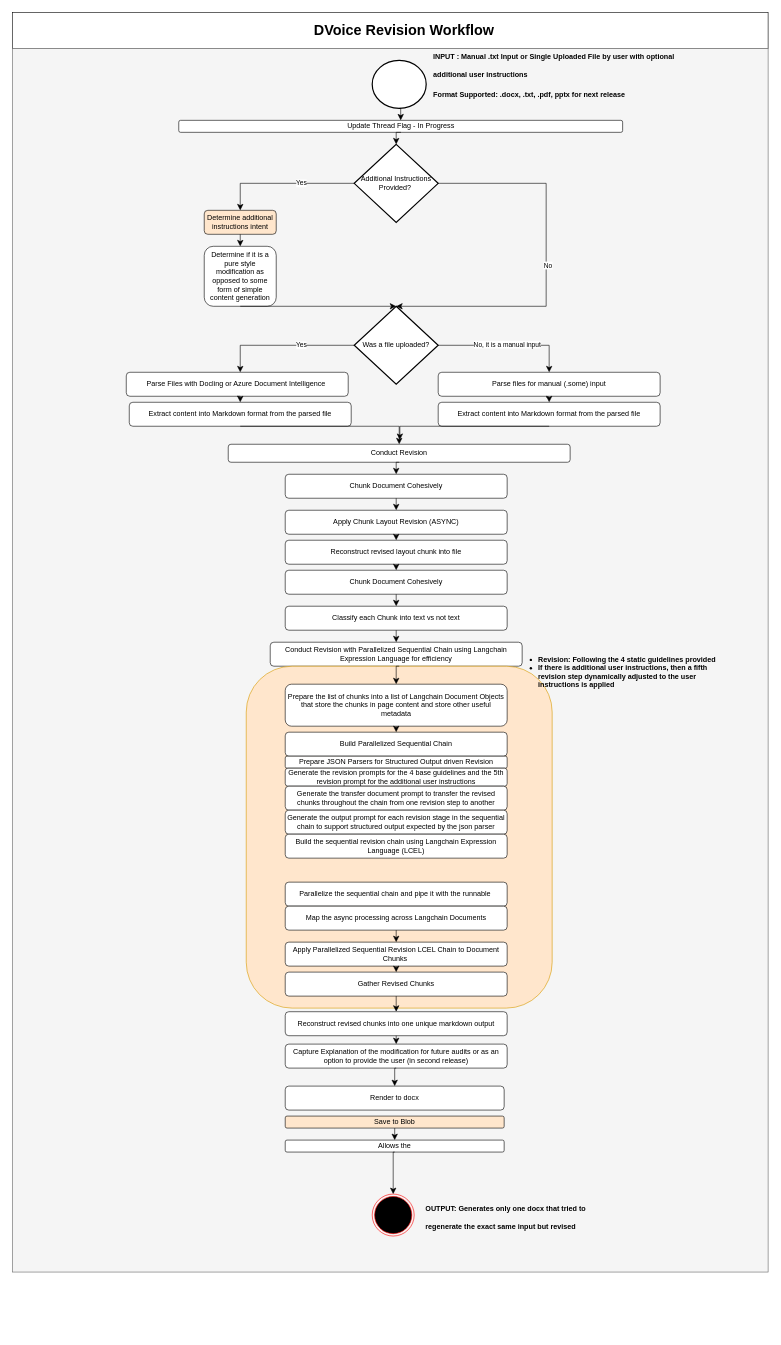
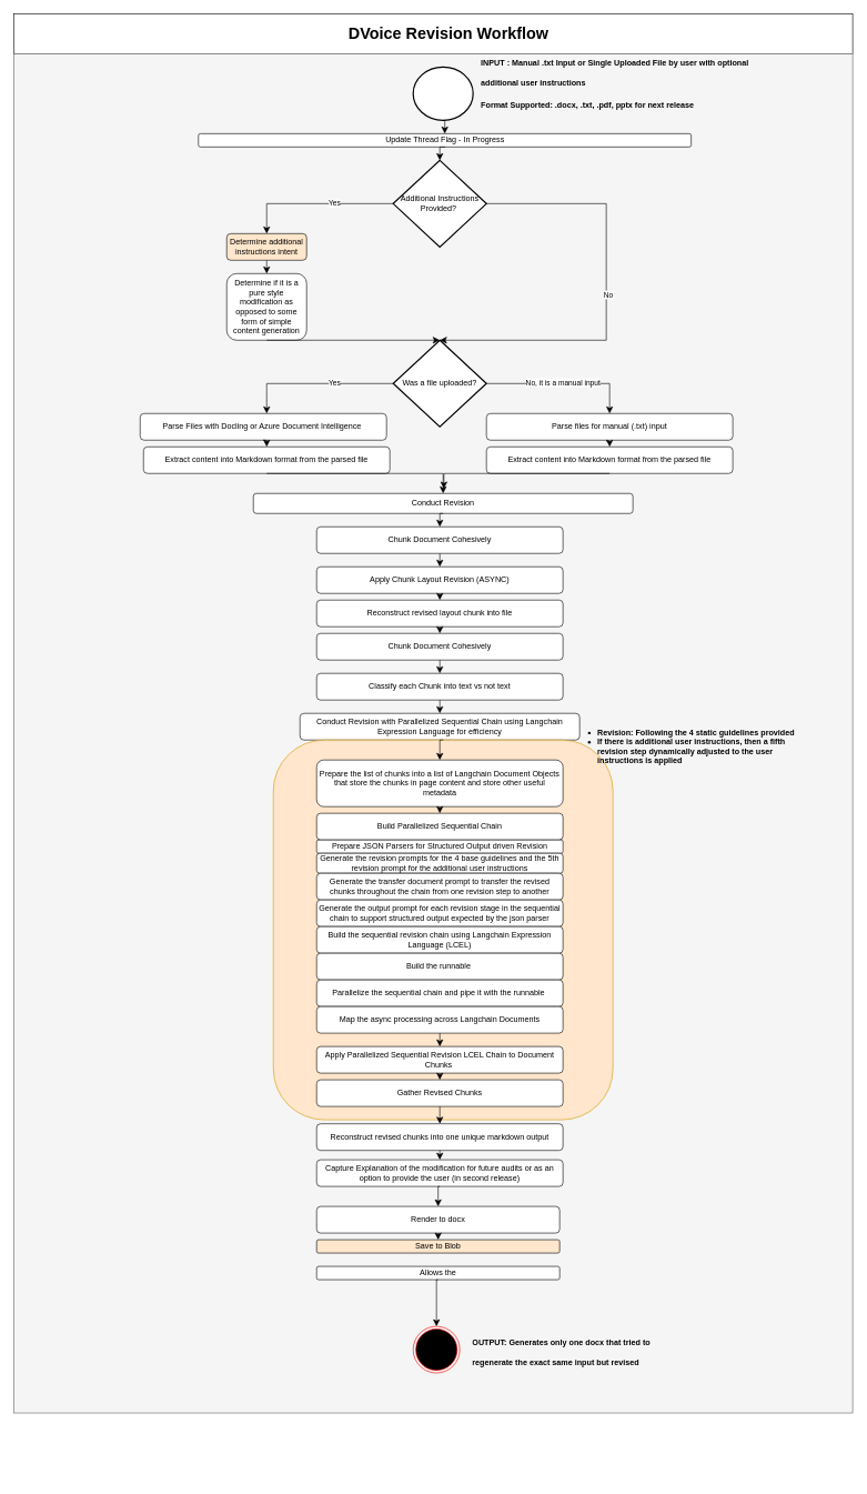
  <mxCell id="0" />
  <mxCell id="1" parent="0" />
  <mxCell id="2" value="&lt;b&gt;&lt;font style=&quot;font-size: 24px;&quot;&gt;&lt;span style=&quot;white-space: pre;&quot;&gt;&#09;&lt;/span&gt;DVoice Revision Workflow&amp;nbsp;&lt;/font&gt;&lt;/b&gt;" style="rounded=0;whiteSpace=wrap;html=1;" vertex="1" parent="1"><mxGeometry x="20" width="1260" height="60" as="geometry" y="20" /></mxCell>
  <mxCell id="3" value="" style="rounded=0;whiteSpace=wrap;html=1;fillColor=#f5f5f5;fontColor=#333333;strokeColor=#666666;" vertex="1" parent="1"><mxGeometry x="20" y="80" width="1260" height="2040" as="geometry" /></mxCell>
  <mxCell id="4" value="" style="strokeWidth=2;html=1;shape=mxgraph.flowchart.start_2;whiteSpace=wrap;" vertex="1" parent="1"><mxGeometry x="620" y="100" width="90" height="80" as="geometry" /></mxCell>
  <mxCell id="5" value="Update Thread Flag - In Progress" style="rounded=1;whiteSpace=wrap;html=1;" vertex="1" parent="1"><mxGeometry x="297.5" y="200" width="740" height="20" as="geometry" /></mxCell>
  <mxCell id="6" value="Additional Instructions Provided?&amp;nbsp;" style="strokeWidth=2;html=1;shape=mxgraph.flowchart.decision;whiteSpace=wrap;" vertex="1" parent="1"><mxGeometry x="590" y="240" width="140" height="130" as="geometry" /></mxCell>
  <mxCell id="7" value="" style="edgeStyle=segmentEdgeStyle;endArrow=classic;html=1;curved=0;rounded=0;endSize=8;startSize=8;exitX=0;exitY=0.5;exitDx=0;exitDy=0;exitPerimeter=0;entryX=0.5;entryY=0;entryDx=0;entryDy=0;" edge="1" parent="1" source="6" target="11"><mxGeometry width="50" height="50" relative="1" as="geometry"><mxPoint x="580" y="300" as="sourcePoint" /><mxPoint x="400" y="345" as="targetPoint" /><Array as="points" /></mxGeometry></mxCell>
  <mxCell id="8" value="Yes" style="edgeLabel;html=1;align=center;verticalAlign=middle;resizable=0;points=[];" vertex="1" connectable="0" parent="7"><mxGeometry x="-0.244" y="-1" relative="1" as="geometry"><mxPoint as="offset" /></mxGeometry></mxCell>
  <mxCell id="9" value="" style="edgeStyle=segmentEdgeStyle;endArrow=classic;html=1;curved=0;rounded=0;endSize=8;startSize=8;exitX=1;exitY=0.5;exitDx=0;exitDy=0;exitPerimeter=0;entryX=0.5;entryY=0;entryDx=0;entryDy=0;entryPerimeter=0;" edge="1" parent="1" source="6" target="13"><mxGeometry width="50" height="50" relative="1" as="geometry"><mxPoint x="740" y="300" as="sourcePoint" /><mxPoint x="910" y="350" as="targetPoint" /><Array as="points"><mxPoint x="910" y="305" /><mxPoint x="910" y="510" /></Array></mxGeometry></mxCell>
  <mxCell id="10" value="No" style="edgeLabel;html=1;align=center;verticalAlign=middle;resizable=0;points=[];" vertex="1" connectable="0" parent="9"><mxGeometry x="-0.006" y="2" relative="1" as="geometry"><mxPoint as="offset" /></mxGeometry></mxCell>
  <mxCell id="11" value="Determine additional instructions intent" style="rounded=1;whiteSpace=wrap;html=1;fillColor=#ffe6cc;" vertex="1" parent="1"><mxGeometry x="340" y="350" width="120" height="40" as="geometry" /></mxCell>
  <mxCell id="12" value="Determine if it is a pure style modification as opposed to some form of simple content generation" style="rounded=1;whiteSpace=wrap;html=1;" vertex="1" parent="1"><mxGeometry x="340" y="410" width="120" height="100" as="geometry" /></mxCell>
  <mxCell id="13" value="Was a file uploaded?" style="strokeWidth=2;html=1;shape=mxgraph.flowchart.decision;whiteSpace=wrap;" vertex="1" parent="1"><mxGeometry x="590" y="510" width="140" height="130" as="geometry" /></mxCell>
  <mxCell id="14" value="" style="edgeStyle=segmentEdgeStyle;endArrow=classic;html=1;curved=0;rounded=0;endSize=8;startSize=8;exitX=0;exitY=0.5;exitDx=0;exitDy=0;exitPerimeter=0;entryX=0.5;entryY=0;entryDx=0;entryDy=0;" edge="1" parent="1" source="13"><mxGeometry width="50" height="50" relative="1" as="geometry"><mxPoint x="590" y="580" as="sourcePoint" /><mxPoint x="400" y="620" as="targetPoint" /><Array as="points" /></mxGeometry></mxCell>
  <mxCell id="15" value="Yes" style="edgeLabel;html=1;align=center;verticalAlign=middle;resizable=0;points=[];" vertex="1" connectable="0" parent="14"><mxGeometry x="-0.244" y="-1" relative="1" as="geometry"><mxPoint as="offset" /></mxGeometry></mxCell>
  <mxCell id="16" value="" style="edgeStyle=segmentEdgeStyle;endArrow=classic;html=1;curved=0;rounded=0;endSize=8;startSize=8;exitX=1;exitY=0.5;exitDx=0;exitDy=0;exitPerimeter=0;entryX=0.5;entryY=0;entryDx=0;entryDy=0;" edge="1" parent="1" source="13" target="20"><mxGeometry width="50" height="50" relative="1" as="geometry"><mxPoint x="730" y="570.04" as="sourcePoint" /><mxPoint x="910" y="615.04" as="targetPoint" /><Array as="points"><mxPoint x="915" y="575" /></Array></mxGeometry></mxCell>
  <mxCell id="17" value="No, it is a manual input" style="edgeLabel;html=1;align=center;verticalAlign=middle;resizable=0;points=[];" vertex="1" connectable="0" parent="16"><mxGeometry x="-0.006" y="2" relative="1" as="geometry"><mxPoint as="offset" /></mxGeometry></mxCell>
  <mxCell id="18" value="Parse Files with Docling or Azure Document Intelligence&amp;nbsp;" style="rounded=1;whiteSpace=wrap;html=1;" vertex="1" parent="1"><mxGeometry x="210" y="620" width="370" height="40" as="geometry" /></mxCell>
  <mxCell id="19" value="Extract content into Markdown format from the parsed file" style="rounded=1;whiteSpace=wrap;html=1;" vertex="1" parent="1"><mxGeometry x="215" y="670" width="370" height="40" as="geometry" /></mxCell>
- <mxCell id="20" value="Parse files for manual (.some) input" style="rounded=1;whiteSpace=wrap;html=1;" vertex="1" parent="1"><mxGeometry x="730" y="620" width="370" height="40" as="geometry" /></mxCell>
+ <mxCell id="20" value="Parse files for manual (.txt) input" style="rounded=1;whiteSpace=wrap;html=1;" vertex="1" parent="1"><mxGeometry x="730" y="620" width="370" height="40" as="geometry" /></mxCell>
  <mxCell id="21" value="Extract content into Markdown format from the parsed file" style="rounded=1;whiteSpace=wrap;html=1;" vertex="1" parent="1"><mxGeometry x="730" y="670" width="370" height="40" as="geometry" /></mxCell>
  <mxCell id="22" value="Conduct Revision" style="rounded=1;whiteSpace=wrap;html=1;" vertex="1" parent="1"><mxGeometry x="380" y="740" width="570" height="30" as="geometry" /></mxCell>
  <mxCell id="23" value="Chunk Document Cohesively" style="rounded=1;whiteSpace=wrap;html=1;" vertex="1" parent="1"><mxGeometry x="475" y="790" width="370" height="40" as="geometry" /></mxCell>
  <mxCell id="24" value="Apply Chunk Layout Revision (ASYNC)" style="rounded=1;whiteSpace=wrap;html=1;" vertex="1" parent="1"><mxGeometry x="475" y="850" width="370" height="40" as="geometry" /></mxCell>
  <mxCell id="25" value="Reconstruct revised layout chunk into file" style="rounded=1;whiteSpace=wrap;html=1;" vertex="1" parent="1"><mxGeometry x="475" y="900" width="370" height="40" as="geometry" /></mxCell>
  <mxCell id="26" value="Chunk Document Cohesively" style="rounded=1;whiteSpace=wrap;html=1;" vertex="1" parent="1"><mxGeometry x="475" y="950" width="370" height="40" as="geometry" /></mxCell>
  <mxCell id="27" value="Classify each Chunk into text vs not text" style="rounded=1;whiteSpace=wrap;html=1;" vertex="1" parent="1"><mxGeometry x="475" y="1010" width="370" height="40" as="geometry" /></mxCell>
  <mxCell id="28" value="Conduct Revision with Parallelized Sequential Chain using Langchain Expression Language for efficiency" style="rounded=1;whiteSpace=wrap;html=1;" vertex="1" parent="1"><mxGeometry x="450" y="1070" width="420" height="40" as="geometry" /></mxCell>
  <mxCell id="29" value="" style="rounded=1;whiteSpace=wrap;html=1;fillColor=#ffe6cc;strokeColor=#d79b00;" vertex="1" parent="1"><mxGeometry x="410" y="1110" width="510" height="570" as="geometry" /></mxCell>
  <mxCell id="30" value="Prepare the list of chunks into a list of Langchain Document Objects that store the chunks in page content and store other useful metadata" style="rounded=1;whiteSpace=wrap;html=1;" vertex="1" parent="1"><mxGeometry x="475" y="1140" width="370" height="70" as="geometry" /></mxCell>
  <mxCell id="31" value="&lt;div&gt;&lt;span style=&quot;background-color: initial;&quot;&gt;Build Parallelized Sequential Chain&lt;/span&gt;&lt;br&gt;&lt;/div&gt;" style="rounded=1;whiteSpace=wrap;html=1;" vertex="1" parent="1"><mxGeometry x="475" y="1220" width="370" height="40" as="geometry" /></mxCell>
  <mxCell id="32" value="&lt;div&gt;Prepare JSON Parsers for Structured Output driven Revision&lt;/div&gt;" style="rounded=1;whiteSpace=wrap;html=1;" vertex="1" parent="1"><mxGeometry x="475" y="1260" width="370" height="20" as="geometry" /></mxCell>
  <mxCell id="33" value="Generate the revision prompts for the 4 base guidelines and the 5th revision prompt for the additional user instructions" style="rounded=1;whiteSpace=wrap;html=1;" vertex="1" parent="1"><mxGeometry x="475" y="1280" width="370" height="30" as="geometry" /></mxCell>
  <mxCell id="34" value="Generate the transfer document prompt to transfer the revised chunks throughout the chain from one revision step to another" style="rounded=1;whiteSpace=wrap;html=1;" vertex="1" parent="1"><mxGeometry x="475" y="1310" width="370" height="40" as="geometry" /></mxCell>
  <mxCell id="35" value="Generate the output prompt for each revision stage in the sequential chain to support structured output expected by the json parser" style="rounded=1;whiteSpace=wrap;html=1;" vertex="1" parent="1"><mxGeometry x="475" y="1350" width="370" height="40" as="geometry" /></mxCell>
  <mxCell id="36" value="Build the sequential revision chain using Langchain Expression Language (LCEL)" style="rounded=1;whiteSpace=wrap;html=1;" vertex="1" parent="1"><mxGeometry x="475" y="1390" width="370" height="40" as="geometry" /></mxCell>
+ <mxCell id="37" value="Build the runnable&amp;nbsp;" style="rounded=1;whiteSpace=wrap;html=1;" vertex="1" parent="1"><mxGeometry x="475" y="1430" width="370" height="40" as="geometry" /></mxCell>
  <mxCell id="38" value="Parallelize the sequential chain and pipe it with the runnable&amp;nbsp;" style="rounded=1;whiteSpace=wrap;html=1;" vertex="1" parent="1"><mxGeometry x="475" y="1470" width="370" height="40" as="geometry" /></mxCell>
  <mxCell id="39" value="Map the async processing across Langchain Documents" style="rounded=1;whiteSpace=wrap;html=1;" vertex="1" parent="1"><mxGeometry x="475" y="1510" width="370" height="40" as="geometry" /></mxCell>
  <mxCell id="40" value="Apply Parallelized Sequential Revision LCEL Chain to Document Chunks&amp;nbsp;" style="rounded=1;whiteSpace=wrap;html=1;" vertex="1" parent="1"><mxGeometry x="475" y="1570" width="370" height="40" as="geometry" /></mxCell>
  <mxCell id="41" value="Gather Revised Chunks" style="rounded=1;whiteSpace=wrap;html=1;" vertex="1" parent="1"><mxGeometry x="475" y="1620" width="370" height="40" as="geometry" /></mxCell>
  <mxCell id="42" value="Reconstruct revised chunks into one unique markdown output" style="rounded=1;whiteSpace=wrap;html=1;" vertex="1" parent="1"><mxGeometry x="475" y="1686" width="370" height="40" as="geometry" /></mxCell>
  <mxCell id="43" value="Capture Explanation of the modification for future audits or as an option to provide the user (in second release)" style="rounded=1;whiteSpace=wrap;html=1;" vertex="1" parent="1"><mxGeometry x="475" y="1740" width="370" height="40" as="geometry" /></mxCell>
  <mxCell id="44" value="Save to Blob" style="rounded=1;whiteSpace=wrap;html=1;fillColor=#ffe6cc;" vertex="1" parent="1"><mxGeometry x="475" y="1860" width="365" height="20" as="geometry" /></mxCell>
  <mxCell id="45" value="Render to docx" style="rounded=1;whiteSpace=wrap;html=1;" vertex="1" parent="1"><mxGeometry x="475" y="1810" width="365" height="40" as="geometry" /></mxCell>
  <mxCell id="46" value="Allows the" style="rounded=1;whiteSpace=wrap;html=1;" vertex="1" parent="1"><mxGeometry x="475" y="1900" width="365" height="20" as="geometry" /></mxCell>
  <mxCell id="47" value="" style="ellipse;html=1;shape=endState;fillColor=#000000;strokeColor=#ff0000;" vertex="1" parent="1"><mxGeometry x="620" y="1990" width="70" height="70" as="geometry" /></mxCell>
  <mxCell id="48" value="" style="edgeStyle=segmentEdgeStyle;endArrow=classic;html=1;curved=0;rounded=0;endSize=8;startSize=8;entryX=0.5;entryY=0;entryDx=0;entryDy=0;exitX=0.5;exitY=1;exitDx=0;exitDy=0;" edge="1" parent="1" source="46" target="47"><mxGeometry width="50" height="50" relative="1" as="geometry"><mxPoint x="620" y="1980" as="sourcePoint" /><mxPoint x="670" y="1930" as="targetPoint" /></mxGeometry></mxCell>
- <mxCell id="49" value="" style="edgeStyle=segmentEdgeStyle;endArrow=classic;html=1;curved=0;rounded=0;endSize=8;startSize=8;exitX=0.5;exitY=1;exitDx=0;exitDy=0;" edge="1" parent="1" source="44" target="46"><mxGeometry width="50" height="50" relative="1" as="geometry"><mxPoint x="730" y="1820" as="sourcePoint" /><mxPoint x="780" y="1770" as="targetPoint" /></mxGeometry></mxCell>
+ <mxCell id="50" value="" style="edgeStyle=segmentEdgeStyle;endArrow=classic;html=1;curved=0;rounded=0;endSize=8;startSize=8;exitX=0.5;exitY=1;exitDx=0;exitDy=0;entryX=0.5;entryY=0;entryDx=0;entryDy=0;" edge="1" parent="1" source="45" target="44"><mxGeometry width="50" height="50" relative="1" as="geometry"><mxPoint x="730" y="1820" as="sourcePoint" /><mxPoint x="780" y="1770" as="targetPoint" /></mxGeometry></mxCell>
  <mxCell id="51" value="" style="edgeStyle=segmentEdgeStyle;endArrow=classic;html=1;curved=0;rounded=0;endSize=8;startSize=8;exitX=0.5;exitY=1;exitDx=0;exitDy=0;entryX=0.5;entryY=0;entryDx=0;entryDy=0;" edge="1" parent="1" source="43" target="45"><mxGeometry width="50" height="50" relative="1" as="geometry"><mxPoint x="730" y="1820" as="sourcePoint" /><mxPoint x="780" y="1770" as="targetPoint" /></mxGeometry></mxCell>
  <mxCell id="52" value="" style="edgeStyle=segmentEdgeStyle;endArrow=classic;html=1;curved=0;rounded=0;endSize=8;startSize=8;exitX=0.5;exitY=1;exitDx=0;exitDy=0;entryX=0.5;entryY=0;entryDx=0;entryDy=0;" edge="1" parent="1" source="42" target="43"><mxGeometry width="50" height="50" relative="1" as="geometry"><mxPoint x="640" y="1736" as="sourcePoint" /><mxPoint x="760" y="1610" as="targetPoint" /></mxGeometry></mxCell>
  <mxCell id="53" value="" style="edgeStyle=segmentEdgeStyle;endArrow=classic;html=1;curved=0;rounded=0;endSize=8;startSize=8;exitX=0.5;exitY=1;exitDx=0;exitDy=0;" edge="1" parent="1" source="41" target="42"><mxGeometry width="50" height="50" relative="1" as="geometry"><mxPoint x="730" y="1650" as="sourcePoint" /><mxPoint x="780" y="1600" as="targetPoint" /></mxGeometry></mxCell>
  <mxCell id="54" value="" style="edgeStyle=segmentEdgeStyle;endArrow=classic;html=1;curved=0;rounded=0;endSize=8;startSize=8;exitX=0.5;exitY=1;exitDx=0;exitDy=0;entryX=0.5;entryY=0;entryDx=0;entryDy=0;" edge="1" parent="1" source="40" target="41"><mxGeometry width="50" height="50" relative="1" as="geometry"><mxPoint x="730" y="1470" as="sourcePoint" /><mxPoint x="780" y="1420" as="targetPoint" /></mxGeometry></mxCell>
  <mxCell id="55" value="" style="edgeStyle=segmentEdgeStyle;endArrow=classic;html=1;curved=0;rounded=0;endSize=8;startSize=8;exitX=0.5;exitY=1;exitDx=0;exitDy=0;entryX=0.5;entryY=0;entryDx=0;entryDy=0;" edge="1" parent="1" source="39" target="40"><mxGeometry width="50" height="50" relative="1" as="geometry"><mxPoint x="730" y="1470" as="sourcePoint" /><mxPoint x="780" y="1420" as="targetPoint" /></mxGeometry></mxCell>
  <mxCell id="56" value="" style="edgeStyle=segmentEdgeStyle;endArrow=classic;html=1;curved=0;rounded=0;endSize=8;startSize=8;exitX=0.5;exitY=1;exitDx=0;exitDy=0;entryX=0.5;entryY=0;entryDx=0;entryDy=0;" edge="1" parent="1" source="30" target="31"><mxGeometry width="50" height="50" relative="1" as="geometry"><mxPoint x="730" y="1300" as="sourcePoint" /><mxPoint x="780" y="1250" as="targetPoint" /></mxGeometry></mxCell>
  <mxCell id="57" value="" style="edgeStyle=segmentEdgeStyle;endArrow=classic;html=1;curved=0;rounded=0;endSize=8;startSize=8;exitX=0.5;exitY=0;exitDx=0;exitDy=0;entryX=0.5;entryY=0;entryDx=0;entryDy=0;" edge="1" parent="1" source="29" target="30"><mxGeometry width="50" height="50" relative="1" as="geometry"><mxPoint x="730" y="1130" as="sourcePoint" /><mxPoint x="780" y="1080" as="targetPoint" /></mxGeometry></mxCell>
  <mxCell id="58" value="" style="edgeStyle=segmentEdgeStyle;endArrow=classic;html=1;curved=0;rounded=0;endSize=8;startSize=8;exitX=0.5;exitY=1;exitDx=0;exitDy=0;" edge="1" parent="1" source="27" target="28"><mxGeometry width="50" height="50" relative="1" as="geometry"><mxPoint x="730" y="950" as="sourcePoint" /><mxPoint x="780" y="900" as="targetPoint" /></mxGeometry></mxCell>
  <mxCell id="59" value="" style="edgeStyle=segmentEdgeStyle;endArrow=classic;html=1;curved=0;rounded=0;endSize=8;startSize=8;exitX=0.5;exitY=1;exitDx=0;exitDy=0;entryX=0.5;entryY=0;entryDx=0;entryDy=0;" edge="1" parent="1" source="26" target="27"><mxGeometry width="50" height="50" relative="1" as="geometry"><mxPoint x="730" y="950" as="sourcePoint" /><mxPoint x="780" y="900" as="targetPoint" /></mxGeometry></mxCell>
  <mxCell id="60" value="" style="edgeStyle=segmentEdgeStyle;endArrow=classic;html=1;curved=0;rounded=0;endSize=8;startSize=8;exitX=0.5;exitY=1;exitDx=0;exitDy=0;entryX=0.5;entryY=0;entryDx=0;entryDy=0;" edge="1" parent="1" source="25" target="26"><mxGeometry width="50" height="50" relative="1" as="geometry"><mxPoint x="630" y="940" as="sourcePoint" /><mxPoint x="750" y="900" as="targetPoint" /></mxGeometry></mxCell>
  <mxCell id="61" value="" style="edgeStyle=segmentEdgeStyle;endArrow=classic;html=1;curved=0;rounded=0;endSize=8;startSize=8;exitX=0.5;exitY=1;exitDx=0;exitDy=0;entryX=0.5;entryY=0;entryDx=0;entryDy=0;" edge="1" parent="1" source="24" target="25"><mxGeometry width="50" height="50" relative="1" as="geometry"><mxPoint x="730" y="950" as="sourcePoint" /><mxPoint x="780" y="900" as="targetPoint" /><Array as="points"><mxPoint x="660" y="900" /><mxPoint x="660" y="900" /></Array></mxGeometry></mxCell>
  <mxCell id="62" value="" style="edgeStyle=segmentEdgeStyle;endArrow=classic;html=1;curved=0;rounded=0;endSize=8;startSize=8;exitX=0.5;exitY=1;exitDx=0;exitDy=0;entryX=0.5;entryY=0;entryDx=0;entryDy=0;" edge="1" parent="1" source="23" target="24"><mxGeometry width="50" height="50" relative="1" as="geometry"><mxPoint x="780" y="950" as="sourcePoint" /><mxPoint x="830" y="900" as="targetPoint" /></mxGeometry></mxCell>
  <mxCell id="63" value="" style="edgeStyle=segmentEdgeStyle;endArrow=classic;html=1;curved=0;rounded=0;endSize=8;startSize=8;exitX=0.5;exitY=1;exitDx=0;exitDy=0;entryX=0.5;entryY=0;entryDx=0;entryDy=0;entryPerimeter=0;" edge="1" parent="1" source="12" target="13"><mxGeometry width="50" height="50" relative="1" as="geometry"><mxPoint x="330" y="540" as="sourcePoint" /><mxPoint x="380" y="490" as="targetPoint" /></mxGeometry></mxCell>
  <mxCell id="64" value="" style="edgeStyle=segmentEdgeStyle;endArrow=classic;html=1;curved=0;rounded=0;endSize=8;startSize=8;exitX=0.5;exitY=1;exitDx=0;exitDy=0;entryX=0.5;entryY=0;entryDx=0;entryDy=0;" edge="1" parent="1" source="11" target="12"><mxGeometry width="50" height="50" relative="1" as="geometry"><mxPoint x="790" y="480" as="sourcePoint" /><mxPoint x="840" y="430" as="targetPoint" /></mxGeometry></mxCell>
  <mxCell id="65" value="" style="edgeStyle=segmentEdgeStyle;endArrow=classic;html=1;curved=0;rounded=0;endSize=8;startSize=8;exitX=0.5;exitY=1;exitDx=0;exitDy=0;entryX=0.5;entryY=0;entryDx=0;entryDy=0;" edge="1" parent="1" source="19" target="22"><mxGeometry width="50" height="50" relative="1" as="geometry"><mxPoint x="590" y="720" as="sourcePoint" /><mxPoint x="640" y="670" as="targetPoint" /></mxGeometry></mxCell>
  <mxCell id="66" value="" style="edgeStyle=segmentEdgeStyle;endArrow=classic;html=1;curved=0;rounded=0;endSize=8;startSize=8;exitX=0.5;exitY=1;exitDx=0;exitDy=0;entryX=0.502;entryY=-0.24;entryDx=0;entryDy=0;entryPerimeter=0;" edge="1" parent="1" source="21" target="22"><mxGeometry width="50" height="50" relative="1" as="geometry"><mxPoint x="880" y="720" as="sourcePoint" /><mxPoint x="1150" y="750" as="targetPoint" /></mxGeometry></mxCell>
  <mxCell id="67" value="" style="edgeStyle=segmentEdgeStyle;endArrow=classic;html=1;curved=0;rounded=0;endSize=8;startSize=8;entryX=0.5;entryY=0;entryDx=0;entryDy=0;exitX=0.5;exitY=1;exitDx=0;exitDy=0;" edge="1" parent="1" source="22" target="23"><mxGeometry width="50" height="50" relative="1" as="geometry"><mxPoint x="600" y="760" as="sourcePoint" /><mxPoint x="650" y="710" as="targetPoint" /></mxGeometry></mxCell>
  <mxCell id="68" value="" style="edgeStyle=segmentEdgeStyle;endArrow=classic;html=1;curved=0;rounded=0;endSize=8;startSize=8;entryX=0.5;entryY=0;entryDx=0;entryDy=0;entryPerimeter=0;" edge="1" parent="1" target="6"><mxGeometry width="50" height="50" relative="1" as="geometry"><mxPoint x="668" y="220" as="sourcePoint" /><mxPoint x="650" y="160" as="targetPoint" /></mxGeometry></mxCell>
  <mxCell id="69" value="" style="edgeStyle=segmentEdgeStyle;endArrow=classic;html=1;curved=0;rounded=0;endSize=8;startSize=8;exitX=0.5;exitY=1;exitDx=0;exitDy=0;exitPerimeter=0;entryX=0.5;entryY=0;entryDx=0;entryDy=0;" edge="1" parent="1" source="4" target="5"><mxGeometry width="50" height="50" relative="1" as="geometry"><mxPoint x="660" y="260" as="sourcePoint" /><mxPoint x="710" y="210" as="targetPoint" /></mxGeometry></mxCell>
  <mxCell id="70" value="&lt;h1 style=&quot;margin-top: 0px;&quot;&gt;&lt;span style=&quot;font-size: 12px;&quot;&gt;OUTPUT: Generates only one docx that tried to regenerate the exact same input but revised&lt;/span&gt;&lt;/h1&gt;" style="text;html=1;whiteSpace=wrap;overflow=hidden;rounded=0;" vertex="1" parent="1"><mxGeometry x="707" y="1990" width="270" height="230" as="geometry" /></mxCell>
  <mxCell id="71" value="&lt;h1 style=&quot;margin-top: 0px;&quot;&gt;&lt;span style=&quot;font-size: 12px;&quot;&gt;INPUT : Manual .txt Input or Single Uploaded File by user with optional additional user instructions&amp;nbsp;&lt;/span&gt;&lt;/h1&gt;&lt;div&gt;&lt;span style=&quot;font-size: 12px;&quot;&gt;&lt;b&gt;Format Supported: .docx, .txt, .pdf, pptx for next release&lt;/b&gt;&lt;/span&gt;&lt;/div&gt;&lt;div&gt;&lt;span style=&quot;font-size: 12px;&quot;&gt;&lt;br&gt;&lt;/span&gt;&lt;/div&gt;" style="text;html=1;whiteSpace=wrap;overflow=hidden;rounded=0;" vertex="1" parent="1"><mxGeometry x="720" y="70" width="460" height="230" as="geometry" /></mxCell>
  <mxCell id="72" value="&lt;ul&gt;&lt;li&gt;&lt;b&gt;Revision: Following the 4 static guidelines provided&lt;/b&gt;&lt;/li&gt;&lt;li&gt;&lt;b&gt;If there is additional user instructions, then a fifth revision step dynamically adjusted to the user instructions is applied&lt;/b&gt;&lt;/li&gt;&lt;/ul&gt;" style="text;strokeColor=none;fillColor=none;html=1;whiteSpace=wrap;verticalAlign=middle;overflow=hidden;" vertex="1" parent="1"><mxGeometry x="855" y="1060" width="370" height="120" as="geometry" /></mxCell>
  <mxCell id="73" value="" style="edgeStyle=segmentEdgeStyle;endArrow=classic;html=1;curved=0;rounded=0;endSize=8;startSize=8;exitX=0.5;exitY=1;exitDx=0;exitDy=0;entryX=0.5;entryY=0;entryDx=0;entryDy=0;" edge="1" parent="1" source="18" target="19"><mxGeometry width="50" height="50" relative="1" as="geometry"><mxPoint y="800" as="sourcePoint" x="150" /><mxPoint x="200" y="750" as="targetPoint" /></mxGeometry></mxCell>
  <mxCell id="74" value="" style="edgeStyle=segmentEdgeStyle;endArrow=classic;html=1;curved=0;rounded=0;endSize=8;startSize=8;exitX=0.486;exitY=1.036;exitDx=0;exitDy=0;exitPerimeter=0;entryX=0.5;entryY=0;entryDx=0;entryDy=0;" edge="1" parent="1" source="20" target="21"><mxGeometry width="50" height="50" relative="1" as="geometry"><mxPoint x="1200" y="780" as="sourcePoint" /><mxPoint x="1250" y="730" as="targetPoint" /></mxGeometry></mxCell>
